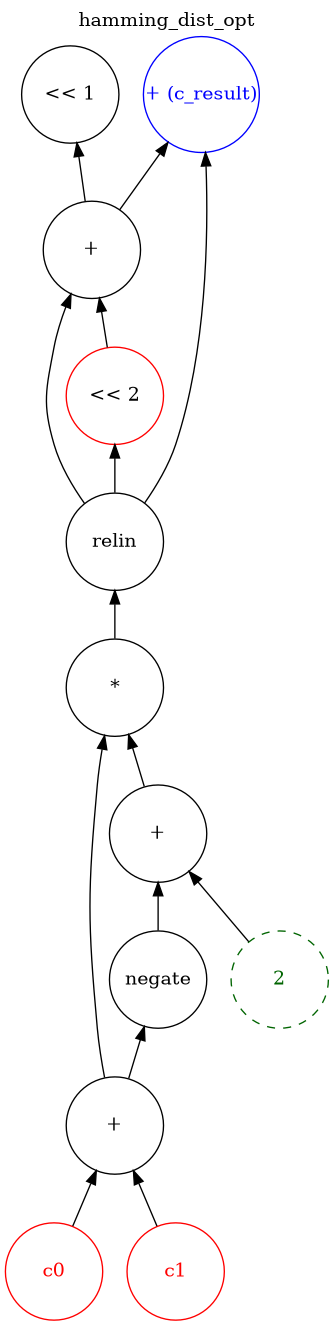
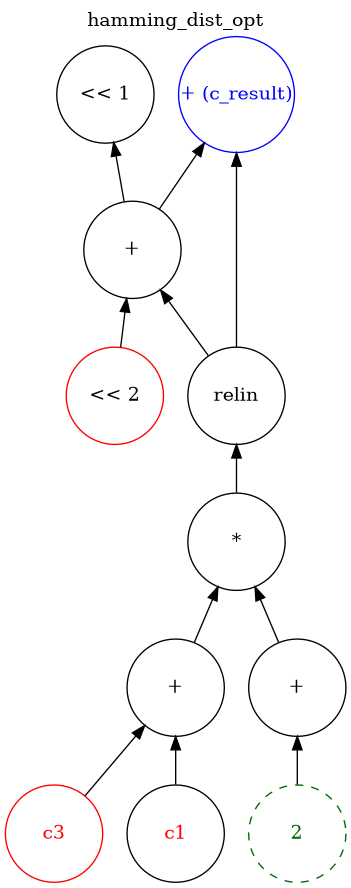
  digraph {
    label=hamming_dist_opt
    labelloc=t
    node [color=black fontcolor=black margin=0 shape=circle style=solid]
    edge [dir=back]
-   n1 [color=red fontcolor=red label=c0 width=1]
-   n2 [color=red fontcolor=red label=c1 width=1]
+   n1 [color=red fontcolor=red label=c3 width=1]
+   n2 [fontcolor=red label=c1 width=1]
    n3 [label="+" width=1]
-   n4 [label=negate width=1]
    n5 [color=darkgreen fontcolor=darkgreen label=2 style=dashed width=1]
    n6 [label="+" width=1]
    n7 [label="*" width=1]
    n8 [label=relin width=1]
    n9 [color=red label="<< 2" width=1]
    n10 [label="+" width=1]
    n11 [label="<< 1" width=1]
    n12 [color=blue fontcolor=blue label="+ (c_result)" width=1]
    n3 -> n1
    n3 -> n2
-   n4 -> n3
-   n6 -> n4
    n6 -> n5
    n7 -> n3
    n7 -> n6
    n8 -> n7
-   n9 -> n8
    n10 -> n8
    n10 -> n9
    n11 -> n10
    n12 -> n8
    n12 -> n10
  }
